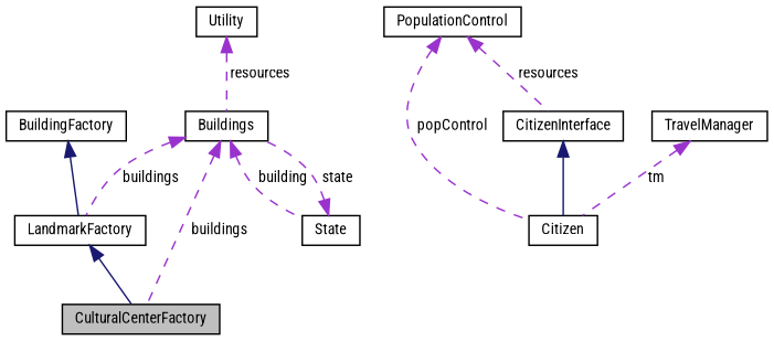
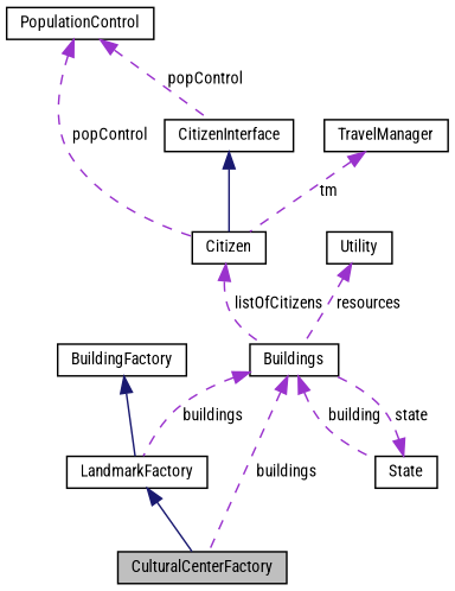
  digraph {
    fontname="Roboto Condensed"
    node [color=black fillcolor=white fontname="Roboto Condensed" fontsize=10 shape=record style=filled]
    edge [color=darkorchid3 dir=back fontname="Roboto Condensed" fontsize=10 labelfontname=Helvetica labelfontsize=10 style=dashed]
    n1 [fillcolor=grey75 fontcolor=black height=0.2 label=CulturalCenterFactory width=0.4]
    n2 [height=0.2 label=LandmarkFactory width=0.4]
    n3 [height=0.2 label=BuildingFactory width=0.4]
    n4 [height=0.2 label=Buildings width=0.4]
    n5 [height=0.2 label=State width=0.4]
    n6 [height=0.2 label=Citizen width=0.4]
    n7 [height=0.2 label=CitizenInterface width=0.4]
    n8 [height=0.2 label=PopulationControl width=0.4]
    n9 [height=0.2 label=TravelManager width=0.4]
    n10 [height=0.2 label=Utility width=0.4]
    n2 -> n1 [color=midnightblue style=solid]
    n3 -> n2 [color=midnightblue style=solid]
    n4 -> n1 [label=" buildings"]
    n4 -> n2 [label=" buildings"]
    n4 -> n5 [label=" building"]
    n5 -> n4 [label=" state"]
+   n6 -> n4 [label=" listOfCitizens"]
    n7 -> n6 [color=midnightblue style=solid]
    n8 -> n6 [label=" popControl"]
-   n8 -> n7 [label=" resources"]
+   n8 -> n7 [label=" popControl"]
    n9 -> n6 [label=" tm"]
    n10 -> n4 [label=" resources"]
  }
